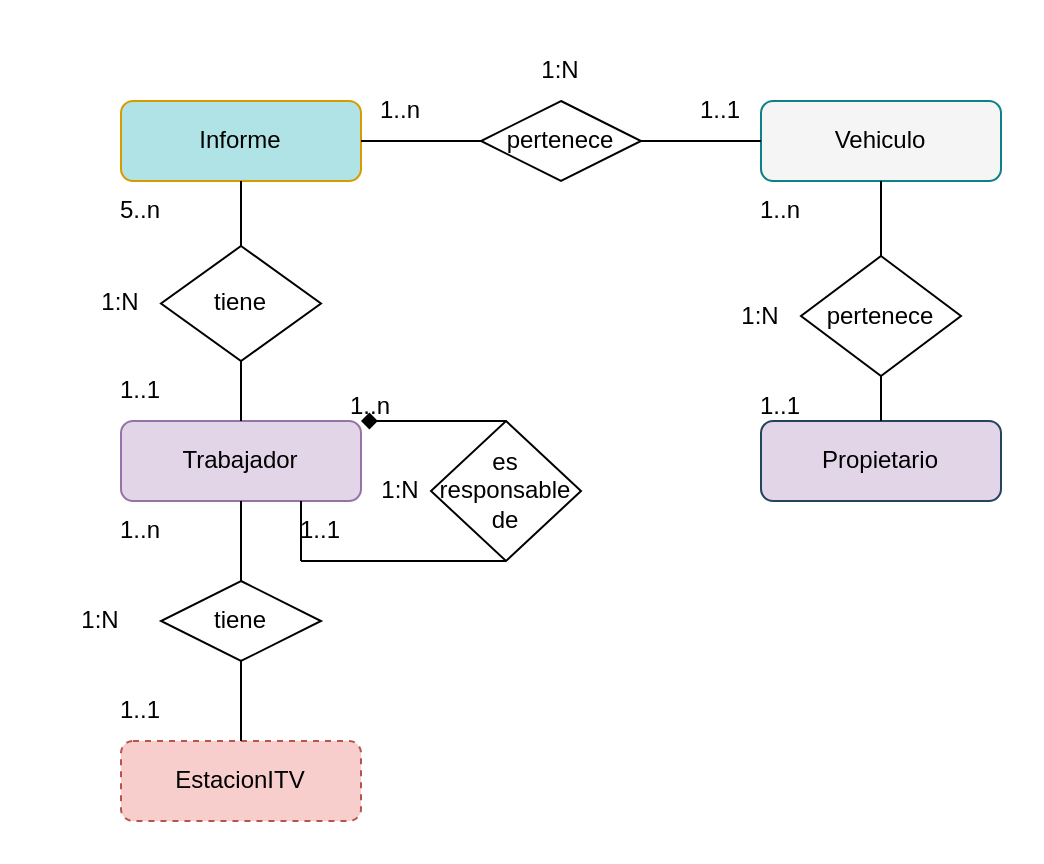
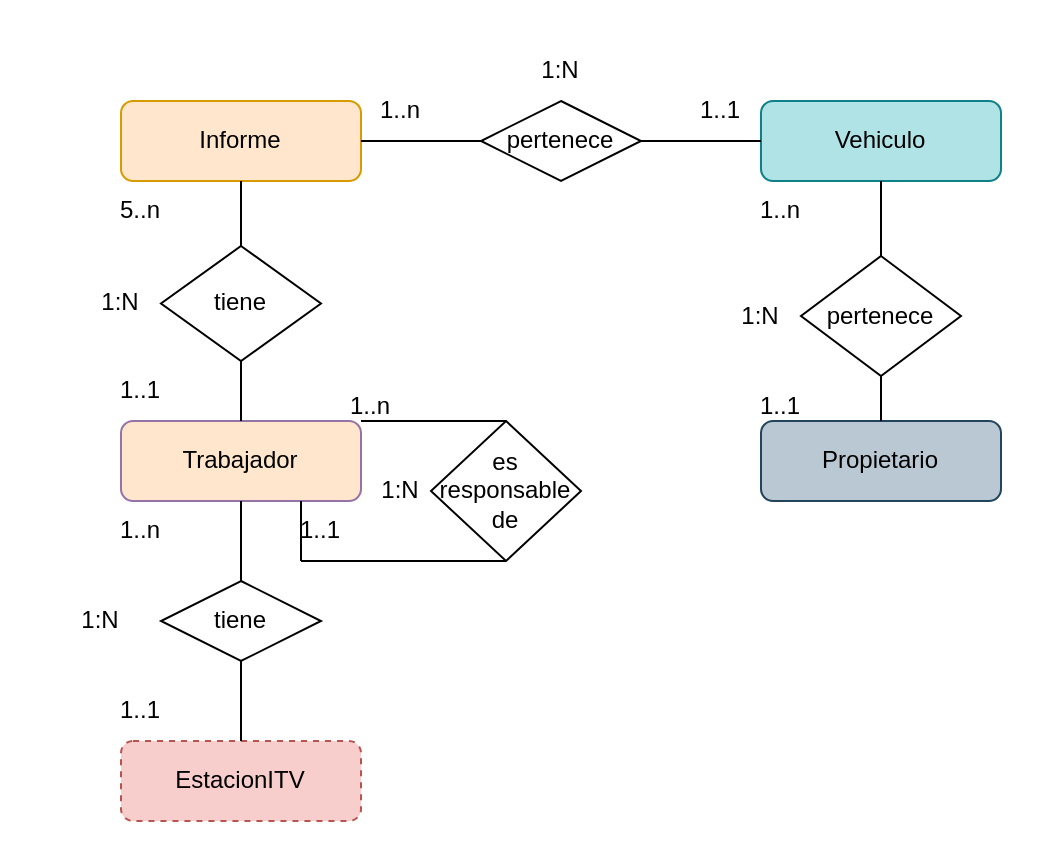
  <mxCell id="0" />
  <mxCell id="1" parent="0" />
  <mxCell id="2" value="EstacionITV" style="rounded=1;whiteSpace=wrap;html=1;fillColor=#f8cecc;strokeColor=#b85450;dashed=1;" parent="1" vertex="1"><mxGeometry x="60" y="370" width="120" height="40" as="geometry" /></mxCell>
- <mxCell id="3" value="Trabajador" style="rounded=1;whiteSpace=wrap;html=1;fillColor=#e1d5e7;strokeColor=#9673a6;" parent="1" vertex="1"><mxGeometry x="60" y="210" width="120" height="40" as="geometry" /></mxCell>
- <mxCell id="4" value="Informe" style="rounded=1;whiteSpace=wrap;html=1;fillColor=#b0e3e6;strokeColor=#d79b00;" parent="1" vertex="1"><mxGeometry x="60" y="50" width="120" height="40" as="geometry" /></mxCell>
- <mxCell id="5" value="Vehiculo" style="rounded=1;whiteSpace=wrap;html=1;fillColor=#f5f5f5;strokeColor=#0e8088;" parent="1" vertex="1"><mxGeometry x="380" y="50" width="120" height="40" as="geometry" /></mxCell>
- <mxCell id="6" value="Propietario" style="rounded=1;whiteSpace=wrap;html=1;fillColor=#e1d5e7;strokeColor=#23445d;" parent="1" vertex="1"><mxGeometry x="380" y="210" width="120" height="40" as="geometry" /></mxCell>
+ <mxCell id="3" value="Trabajador" style="rounded=1;whiteSpace=wrap;html=1;fillColor=#ffe6cc;strokeColor=#9673a6;" parent="1" vertex="1"><mxGeometry x="60" y="210" width="120" height="40" as="geometry" /></mxCell>
+ <mxCell id="4" value="Informe" style="rounded=1;whiteSpace=wrap;html=1;fillColor=#ffe6cc;strokeColor=#d79b00;" parent="1" vertex="1"><mxGeometry x="60" y="50" width="120" height="40" as="geometry" /></mxCell>
+ <mxCell id="5" value="Vehiculo" style="rounded=1;whiteSpace=wrap;html=1;fillColor=#b0e3e6;strokeColor=#0e8088;" parent="1" vertex="1"><mxGeometry x="380" y="50" width="120" height="40" as="geometry" /></mxCell>
+ <mxCell id="6" value="Propietario" style="rounded=1;whiteSpace=wrap;html=1;fillColor=#bac8d3;strokeColor=#23445d;" parent="1" vertex="1"><mxGeometry x="380" y="210" width="120" height="40" as="geometry" /></mxCell>
  <mxCell id="7" value="pertenece" style="rhombus;whiteSpace=wrap;html=1;" parent="1" vertex="1"><mxGeometry x="240" y="50" width="80" height="40" as="geometry" /></mxCell>
  <mxCell id="8" value="tiene" style="rhombus;whiteSpace=wrap;html=1;" parent="1" vertex="1"><mxGeometry x="80" y="290" width="80" height="40" as="geometry" /></mxCell>
  <mxCell id="9" value="pertenece" style="rhombus;whiteSpace=wrap;html=1;" parent="1" vertex="1"><mxGeometry x="400" y="127.5" width="80" height="60" as="geometry" /></mxCell>
  <mxCell id="10" value="tiene" style="rhombus;whiteSpace=wrap;html=1;rotation=0;" parent="1" vertex="1"><mxGeometry x="80" y="122.5" width="80" height="57.5" as="geometry" /></mxCell>
  <mxCell id="11" value="" style="endArrow=none;html=1;rounded=0;entryX=0.5;entryY=0;entryDx=0;entryDy=0;exitX=0.5;exitY=1;exitDx=0;exitDy=0;" parent="1" source="8" target="2" edge="1"><mxGeometry width="50" height="50" relative="1" as="geometry"><mxPoint x="-140" y="170" as="sourcePoint" /><mxPoint x="-90" y="120" as="targetPoint" /></mxGeometry></mxCell>
  <mxCell id="12" value="" style="endArrow=none;html=1;rounded=0;entryX=0.5;entryY=0;entryDx=0;entryDy=0;exitX=0.5;exitY=1;exitDx=0;exitDy=0;" parent="1" source="3" target="8" edge="1"><mxGeometry width="50" height="50" relative="1" as="geometry"><mxPoint x="-140" y="170" as="sourcePoint" /><mxPoint x="-90" y="120" as="targetPoint" /></mxGeometry></mxCell>
  <mxCell id="13" value="" style="endArrow=none;html=1;rounded=0;exitX=0.5;exitY=0;exitDx=0;exitDy=0;entryX=0.5;entryY=1;entryDx=0;entryDy=0;" parent="1" source="10" target="4" edge="1"><mxGeometry width="50" height="50" relative="1" as="geometry"><mxPoint x="-140" y="170" as="sourcePoint" /><mxPoint x="-90" y="120" as="targetPoint" /></mxGeometry></mxCell>
  <mxCell id="14" value="" style="endArrow=none;html=1;rounded=0;entryX=0.5;entryY=0;entryDx=0;entryDy=0;exitX=0.5;exitY=1;exitDx=0;exitDy=0;" parent="1" source="10" target="3" edge="1"><mxGeometry width="50" height="50" relative="1" as="geometry"><mxPoint x="-140" y="170" as="sourcePoint" /><mxPoint x="-90" y="120" as="targetPoint" /></mxGeometry></mxCell>
  <mxCell id="15" value="" style="endArrow=none;html=1;rounded=0;entryX=1;entryY=0.5;entryDx=0;entryDy=0;exitX=0;exitY=0.5;exitDx=0;exitDy=0;" parent="1" source="5" target="7" edge="1"><mxGeometry width="50" height="50" relative="1" as="geometry"><mxPoint x="-140" y="170" as="sourcePoint" /><mxPoint x="-90" y="120" as="targetPoint" /></mxGeometry></mxCell>
  <mxCell id="16" value="" style="endArrow=none;html=1;rounded=0;entryX=0;entryY=0.5;entryDx=0;entryDy=0;exitX=1;exitY=0.5;exitDx=0;exitDy=0;" parent="1" source="4" target="7" edge="1"><mxGeometry width="50" height="50" relative="1" as="geometry"><mxPoint x="-140" y="170" as="sourcePoint" /><mxPoint x="-90" y="120" as="targetPoint" /></mxGeometry></mxCell>
  <mxCell id="17" value="" style="endArrow=none;html=1;rounded=0;entryX=0.5;entryY=0;entryDx=0;entryDy=0;exitX=0.5;exitY=1;exitDx=0;exitDy=0;" parent="1" source="9" target="6" edge="1"><mxGeometry width="50" height="50" relative="1" as="geometry"><mxPoint x="-140" y="170" as="sourcePoint" /><mxPoint x="-90" y="120" as="targetPoint" /></mxGeometry></mxCell>
  <mxCell id="18" value="" style="endArrow=none;html=1;rounded=0;entryX=0.5;entryY=0;entryDx=0;entryDy=0;exitX=0.5;exitY=1;exitDx=0;exitDy=0;" parent="1" source="5" target="9" edge="1"><mxGeometry width="50" height="50" relative="1" as="geometry"><mxPoint x="-140" y="170" as="sourcePoint" /><mxPoint x="-90" y="120" as="targetPoint" /></mxGeometry></mxCell>
  <mxCell id="19" value="1..1" style="text;html=1;strokeColor=none;fillColor=none;align=center;verticalAlign=middle;whiteSpace=wrap;rounded=0;" parent="1" vertex="1"><mxGeometry x="40" y="340" width="60" height="30" as="geometry" /></mxCell>
  <mxCell id="20" value="1..n" style="text;html=1;strokeColor=none;fillColor=none;align=center;verticalAlign=middle;whiteSpace=wrap;rounded=0;" parent="1" vertex="1"><mxGeometry x="40" y="250" width="60" height="30" as="geometry" /></mxCell>
  <mxCell id="21" value="1:N" style="text;html=1;strokeColor=none;fillColor=none;align=center;verticalAlign=middle;whiteSpace=wrap;rounded=0;" parent="1" vertex="1"><mxGeometry x="20" y="295" width="60" height="30" as="geometry" /></mxCell>
  <mxCell id="22" value="1..1" style="text;html=1;strokeColor=none;fillColor=none;align=center;verticalAlign=middle;whiteSpace=wrap;rounded=0;" parent="1" vertex="1"><mxGeometry x="40" y="180" width="60" height="30" as="geometry" /></mxCell>
  <mxCell id="23" value="5..n" style="text;html=1;strokeColor=none;fillColor=none;align=center;verticalAlign=middle;whiteSpace=wrap;rounded=0;" parent="1" vertex="1"><mxGeometry x="40" y="90" width="60" height="30" as="geometry" /></mxCell>
  <mxCell id="24" value="1:N" style="text;html=1;strokeColor=none;fillColor=none;align=center;verticalAlign=middle;whiteSpace=wrap;rounded=0;" parent="1" vertex="1"><mxGeometry x="30" y="136" width="60" height="30" as="geometry" /></mxCell>
  <mxCell id="25" value="1..n" style="text;html=1;strokeColor=none;fillColor=none;align=center;verticalAlign=middle;whiteSpace=wrap;rounded=0;" parent="1" vertex="1"><mxGeometry x="170" y="40" width="60" height="30" as="geometry" /></mxCell>
  <mxCell id="26" value="1..1" style="text;html=1;strokeColor=none;fillColor=none;align=center;verticalAlign=middle;whiteSpace=wrap;rounded=0;" parent="1" vertex="1"><mxGeometry x="330" y="40" width="60" height="30" as="geometry" /></mxCell>
  <mxCell id="27" value="1:N" style="text;html=1;strokeColor=none;fillColor=none;align=center;verticalAlign=middle;whiteSpace=wrap;rounded=0;" parent="1" vertex="1"><mxGeometry x="250" y="20" width="60" height="30" as="geometry" /></mxCell>
  <mxCell id="28" value="1..n" style="text;html=1;strokeColor=none;fillColor=none;align=center;verticalAlign=middle;whiteSpace=wrap;rounded=0;" parent="1" vertex="1"><mxGeometry x="360" y="90" width="60" height="30" as="geometry" /></mxCell>
  <mxCell id="29" value="1..1" style="text;html=1;strokeColor=none;fillColor=none;align=center;verticalAlign=middle;whiteSpace=wrap;rounded=0;" parent="1" vertex="1"><mxGeometry x="360" y="187.5" width="60" height="30" as="geometry" /></mxCell>
  <mxCell id="30" value="1:N" style="text;html=1;strokeColor=none;fillColor=none;align=center;verticalAlign=middle;whiteSpace=wrap;rounded=0;" parent="1" vertex="1"><mxGeometry x="350" y="143" width="60" height="30" as="geometry" /></mxCell>
  <mxCell id="31" value="es responsable de" style="rhombus;whiteSpace=wrap;html=1;" parent="1" vertex="1"><mxGeometry x="215" y="210" width="75" height="70" as="geometry" /></mxCell>
  <mxCell id="32" value="" style="endArrow=none;html=1;rounded=0;exitX=0.75;exitY=1;exitDx=0;exitDy=0;" parent="1" source="3" edge="1"><mxGeometry width="50" height="50" relative="1" as="geometry"><mxPoint x="190" y="190" as="sourcePoint" /><mxPoint x="150" y="280" as="targetPoint" /></mxGeometry></mxCell>
  <mxCell id="33" value="" style="endArrow=none;html=1;rounded=0;entryX=0.5;entryY=1;entryDx=0;entryDy=0;" parent="1" target="31" edge="1"><mxGeometry width="50" height="50" relative="1" as="geometry"><mxPoint x="150" y="280" as="sourcePoint" /><mxPoint x="250" y="280" as="targetPoint" /></mxGeometry></mxCell>
- <mxCell id="34" value="" style="endArrow=diamond;html=1;rounded=0;exitX=0.5;exitY=0;exitDx=0;exitDy=0;entryX=1;entryY=0;entryDx=0;entryDy=0;" parent="1" source="31" target="3" edge="1"><mxGeometry width="50" height="50" relative="1" as="geometry"><mxPoint x="190" y="190" as="sourcePoint" /><mxPoint x="240" y="140" as="targetPoint" /></mxGeometry></mxCell>
+ <mxCell id="34" value="" style="endArrow=none;html=1;rounded=0;exitX=0.5;exitY=0;exitDx=0;exitDy=0;entryX=1;entryY=0;entryDx=0;entryDy=0;" parent="1" source="31" target="3" edge="1"><mxGeometry width="50" height="50" relative="1" as="geometry"><mxPoint x="190" y="190" as="sourcePoint" /><mxPoint x="240" y="140" as="targetPoint" /></mxGeometry></mxCell>
  <mxCell id="35" value="1..n" style="text;html=1;strokeColor=none;fillColor=none;align=center;verticalAlign=middle;whiteSpace=wrap;rounded=0;" parent="1" vertex="1"><mxGeometry x="155" y="187.5" width="60" height="30" as="geometry" /></mxCell>
  <mxCell id="36" value="1..1" style="text;html=1;strokeColor=none;fillColor=none;align=center;verticalAlign=middle;whiteSpace=wrap;rounded=0;" parent="1" vertex="1"><mxGeometry x="130" y="250" width="60" height="30" as="geometry" /></mxCell>
  <mxCell id="37" value="1:N" style="text;html=1;strokeColor=none;fillColor=none;align=center;verticalAlign=middle;whiteSpace=wrap;rounded=0;" parent="1" vertex="1"><mxGeometry x="170" y="230" width="60" height="30" as="geometry" /></mxCell>
